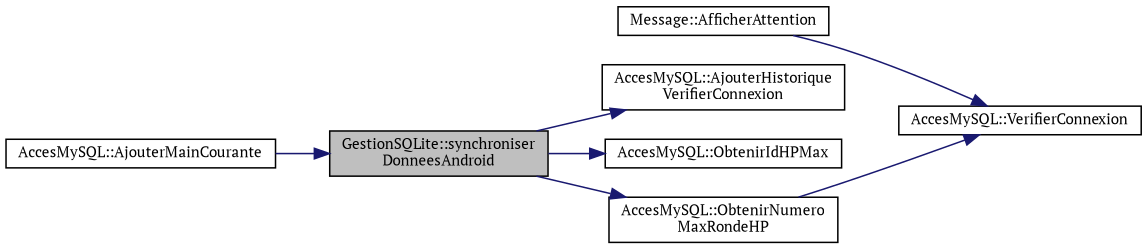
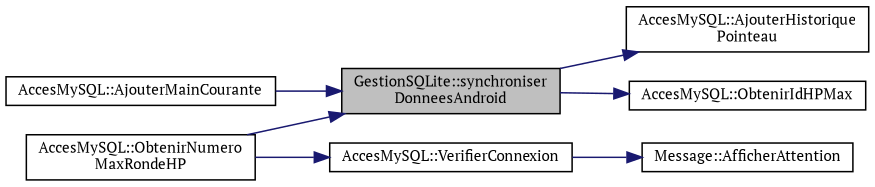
  digraph {
    fontname="PT Serif"
    rankdir=LR
    node [color=black fillcolor=white fontname="PT Serif" fontsize=10 shape=record style=filled]
    edge [color=midnightblue fontname="PT Serif" fontsize=10 labelfontname=Helvetica labelfontsize=10 style=solid]
    n1 [fillcolor=grey75 fontcolor=black height=0.2 label="GestionSQLite::synchroniser\lDonneesAndroid" width=0.4]
-   n2 [height=0.2 label="AccesMySQL::AjouterHistorique\lVerifierConnexion" width=0.4]
+   n2 [height=0.2 label="AccesMySQL::AjouterHistorique\lPointeau" width=0.4]
    n3 [height=0.2 label="AccesMySQL::ObtenirIdHPMax" width=0.4]
    n4 [height=0.2 label="AccesMySQL::ObtenirNumero\lMaxRondeHP" width=0.4]
    n5 [height=0.2 label="AccesMySQL::AjouterMainCourante" width=0.4]
    n6 [height=0.2 label="AccesMySQL::VerifierConnexion" width=0.4]
    n7 [height=0.2 label="Message::AfficherAttention" width=0.4]
    n1 -> n2
    n1 -> n3
-   n1 -> n4
+   n4 -> n1
    n4 -> n6
    n5 -> n1
-   n7 -> n6
+   n6 -> n7
  }
